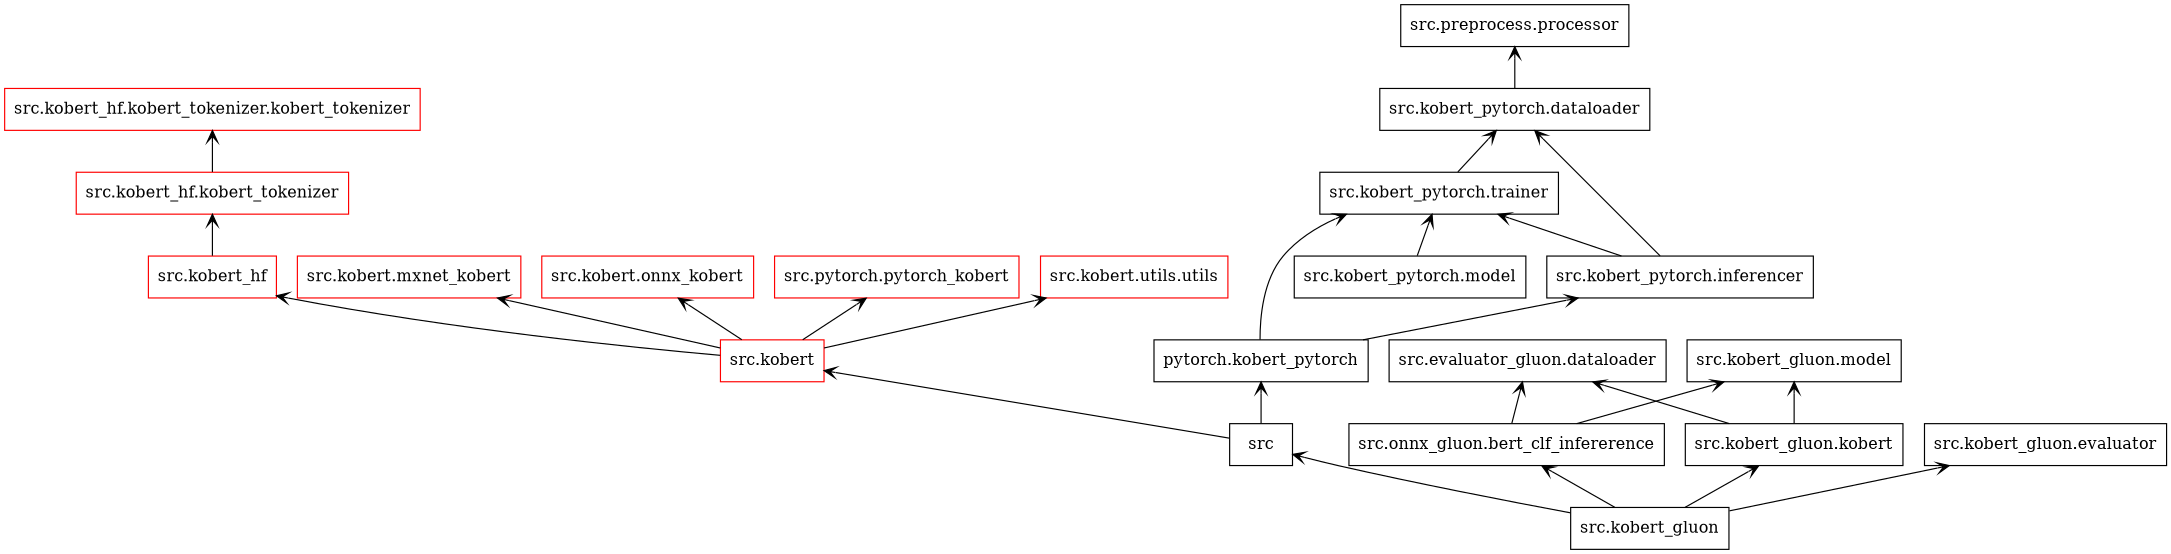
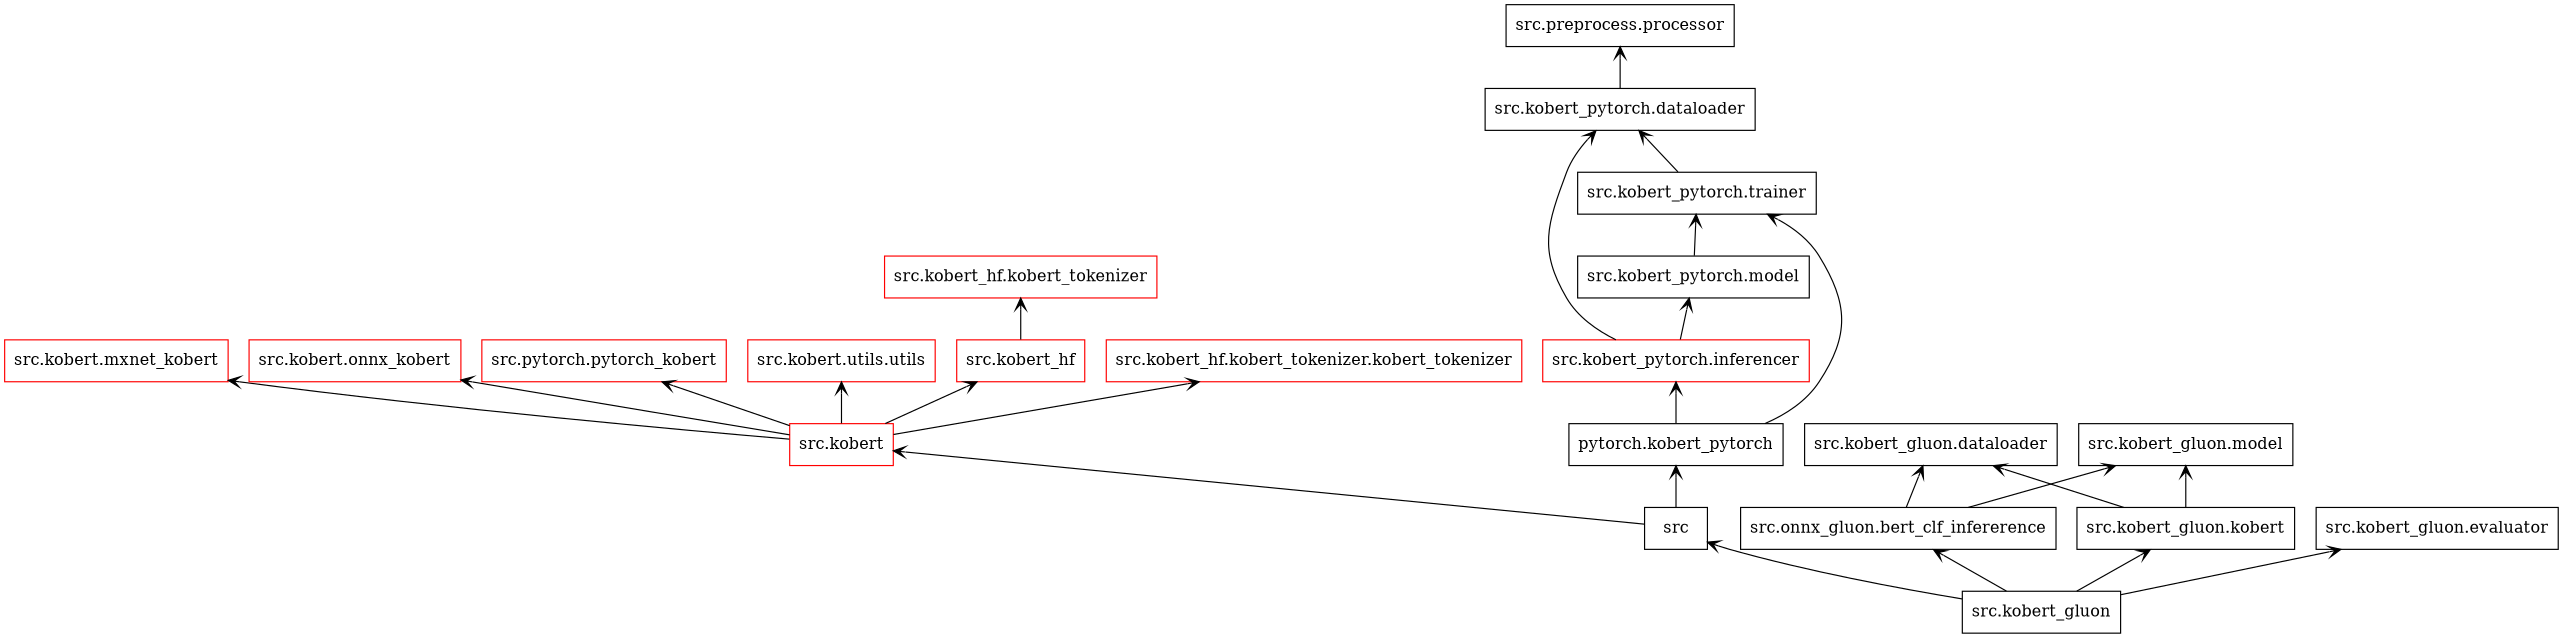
  digraph {
    rankdir=BT
    style=filled
    node [shape=box]
    edge [arrowhead=open arrowtail=none]
    n1 [label=src]
    n2 [color=red label="src.kobert"]
    n3 [label="pytorch.kobert_pytorch"]
    n4 [color=red label="src.kobert.mxnet_kobert"]
    n5 [color=red label="src.kobert.onnx_kobert"]
    n6 [color=red label="src.pytorch.pytorch_kobert"]
    n7 [color=red label="src.kobert.utils.utils"]
    n8 [color=red label="src.kobert_hf"]
    n9 [label="src.kobert_gluon"]
    n10 [label="src.onnx_gluon.bert_clf_infererence"]
    n11 [label="src.kobert_gluon.evaluator"]
    n12 [label="src.kobert_gluon.kobert"]
-   n13 [label="src.kobert_pytorch.inferencer"]
+   n13 [label="src.kobert_pytorch.inferencer" color=red]
    n14 [label="src.kobert_pytorch.trainer"]
    n15 [color=red label="src.kobert_hf.kobert_tokenizer"]
-   n16 [label="src.evaluator_gluon.dataloader"]
+   n16 [label="src.kobert_gluon.dataloader"]
    n17 [label="src.kobert_gluon.model"]
    n18 [label="src.preprocess.processor"]
    n19 [color=red label="src.kobert_hf.kobert_tokenizer.kobert_tokenizer"]
    n20 [label="src.kobert_pytorch.dataloader"]
    n21 [label="src.kobert_pytorch.model"]
    n1 -> n2
    n1 -> n3
    n2 -> n4
    n2 -> n5
    n2 -> n6
    n2 -> n7
    n2 -> n8
    n3 -> n13
    n3 -> n14
    n8 -> n15
    n9 -> n1
    n9 -> n10
    n9 -> n11
    n9 -> n12
    n10 -> n16
    n10 -> n17
    n12 -> n16
    n12 -> n17
    n13 -> n20
-   n13 -> n14
+   n13 -> n21
    n14 -> n20
-   n15 -> n19
+   n2 -> n19
    n20 -> n18
    n21 -> n14
  }
